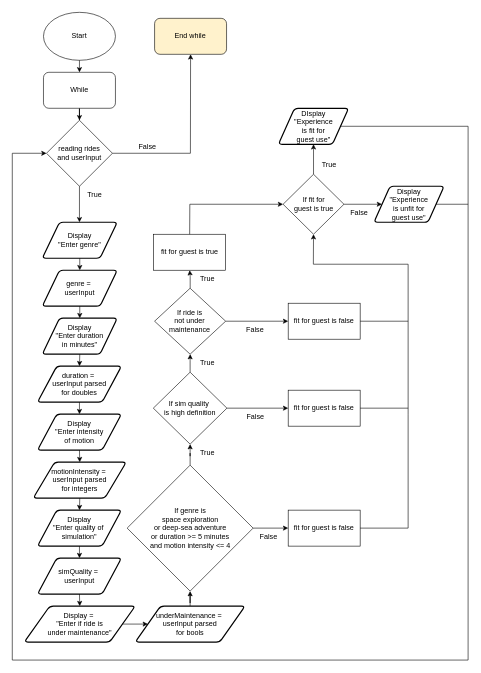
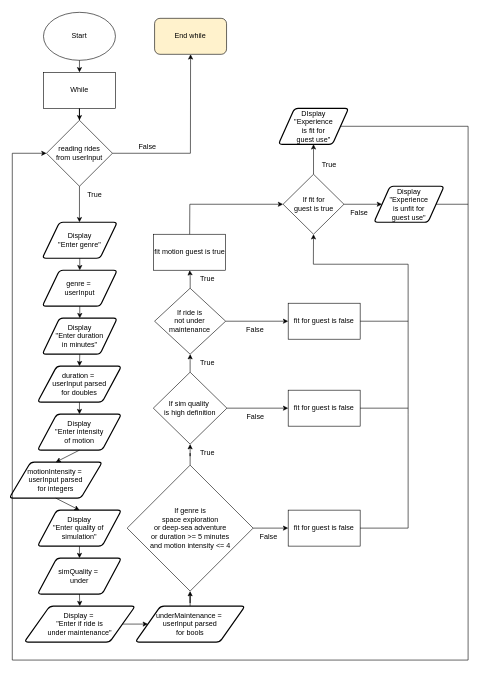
  <mxCell id="0" />
  <mxCell id="1" parent="0" />
  <mxCell id="2" value="Start" style="ellipse;whiteSpace=wrap;html=1;" vertex="1" parent="1"><mxGeometry x="72" width="120" height="80" as="geometry" y="20" /></mxCell>
  <mxCell id="3" value="" style="edgeStyle=orthogonalEdgeStyle;rounded=0;orthogonalLoop=1;jettySize=auto;html=1;" edge="1" parent="1" source="4" target="5"><mxGeometry relative="1" as="geometry" /></mxCell>
- <mxCell id="4" value="While" style="rounded=1;whiteSpace=wrap;html=1;" vertex="1" parent="1"><mxGeometry x="72" y="120" width="120" height="60" as="geometry" /></mxCell>
- <mxCell id="5" value="reading rides&lt;br&gt;and userInput" style="rhombus;whiteSpace=wrap;html=1;" vertex="1" parent="1"><mxGeometry x="77" y="200" width="110" height="110" as="geometry" /></mxCell>
+ <mxCell id="4" value="While" style="whiteSpace=wrap;html=1;rounded=0;" vertex="1" parent="1"><mxGeometry x="72" y="120" width="120" height="60" as="geometry" /></mxCell>
+ <mxCell id="5" value="reading rides&lt;br&gt;from userInput" style="rhombus;whiteSpace=wrap;html=1;" vertex="1" parent="1"><mxGeometry x="77" y="200" width="110" height="110" as="geometry" /></mxCell>
  <mxCell id="6" value="" style="endArrow=classic;html=1;rounded=0;exitX=0.5;exitY=1;exitDx=0;exitDy=0;entryX=0.5;entryY=0;entryDx=0;entryDy=0;" edge="1" parent="1" target="4"><mxGeometry width="50" height="50" relative="1" as="geometry"><mxPoint x="132" y="100" as="sourcePoint" /><mxPoint x="157" y="570" as="targetPoint" /></mxGeometry></mxCell>
  <mxCell id="7" value="" style="endArrow=classic;html=1;rounded=0;exitX=0.5;exitY=1;exitDx=0;exitDy=0;" edge="1" parent="1" source="5"><mxGeometry width="50" height="50" relative="1" as="geometry"><mxPoint x="107" y="620" as="sourcePoint" /><mxPoint x="132" y="370" as="targetPoint" /></mxGeometry></mxCell>
  <mxCell id="8" value="True" style="text;html=1;align=center;verticalAlign=middle;resizable=0;points=[];autosize=1;strokeColor=none;fillColor=none;" vertex="1" parent="1"><mxGeometry x="132" y="310" width="50" height="30" as="geometry" /></mxCell>
  <mxCell id="9" value="" style="endArrow=classic;html=1;rounded=0;exitX=1;exitY=0.5;exitDx=0;exitDy=0;entryX=0.5;entryY=1;entryDx=0;entryDy=0;" edge="1" parent="1" source="5" target="61"><mxGeometry width="50" height="50" relative="1" as="geometry"><mxPoint x="277" y="280" as="sourcePoint" /><mxPoint x="300" y="120" as="targetPoint" /><Array as="points"><mxPoint x="317" y="255" /></Array></mxGeometry></mxCell>
  <mxCell id="10" value="False" style="text;html=1;align=center;verticalAlign=middle;resizable=0;points=[];autosize=1;strokeColor=none;fillColor=none;" vertex="1" parent="1"><mxGeometry x="220" y="230" width="50" height="30" as="geometry" /></mxCell>
  <mxCell id="11" value="Display&lt;br&gt;&quot;Enter genre&quot;" style="shape=parallelogram;html=1;strokeWidth=2;perimeter=parallelogramPerimeter;whiteSpace=wrap;rounded=1;arcSize=12;size=0.23;" vertex="1" parent="1"><mxGeometry x="70" y="370" width="125" height="60" as="geometry" /></mxCell>
  <mxCell id="12" value="genre =&amp;nbsp;&lt;br&gt;userInput" style="shape=parallelogram;html=1;strokeWidth=2;perimeter=parallelogramPerimeter;whiteSpace=wrap;rounded=1;arcSize=12;size=0.23;" vertex="1" parent="1"><mxGeometry x="70" y="450" width="125" height="60" as="geometry" /></mxCell>
  <mxCell id="13" value="Display&lt;br&gt;&quot;Enter duration&lt;br&gt;in minutes&quot;" style="shape=parallelogram;html=1;strokeWidth=2;perimeter=parallelogramPerimeter;whiteSpace=wrap;rounded=1;arcSize=12;size=0.23;" vertex="1" parent="1"><mxGeometry x="70" y="530" width="125" height="60" as="geometry" /></mxCell>
  <mxCell id="14" value="duration =&amp;nbsp;&lt;br&gt;userInput parsed&lt;br&gt;for doubles" style="shape=parallelogram;html=1;strokeWidth=2;perimeter=parallelogramPerimeter;whiteSpace=wrap;rounded=1;arcSize=12;size=0.23;" vertex="1" parent="1"><mxGeometry x="62" y="610" width="140" height="60" as="geometry" /></mxCell>
  <mxCell id="15" value="Display&lt;br&gt;&quot;Enter intensity &lt;br&gt;of motion" style="shape=parallelogram;html=1;strokeWidth=2;perimeter=parallelogramPerimeter;whiteSpace=wrap;rounded=1;arcSize=12;size=0.23;" vertex="1" parent="1"><mxGeometry x="62" y="690" width="140" height="60" as="geometry" /></mxCell>
- <mxCell id="16" value="motionIntensity =&amp;nbsp;&lt;br&gt;userInput parsed&lt;br&gt;for integers" style="shape=parallelogram;html=1;strokeWidth=2;perimeter=parallelogramPerimeter;whiteSpace=wrap;rounded=1;arcSize=12;size=0.23;" vertex="1" parent="1"><mxGeometry x="55" y="770" width="155" height="60" as="geometry" /></mxCell>
+ <mxCell id="16" value="motionIntensity =&amp;nbsp;&lt;br&gt;userInput parsed&lt;br&gt;for integers" style="shape=parallelogram;html=1;strokeWidth=2;perimeter=parallelogramPerimeter;whiteSpace=wrap;rounded=1;arcSize=12;size=0.23;" vertex="1" parent="1"><mxGeometry x="15" y="770" width="155" height="60" as="geometry" /></mxCell>
  <mxCell id="17" value="Display&lt;br&gt;&quot;Enter quality of&amp;nbsp;&lt;br&gt;simulation&quot;" style="shape=parallelogram;html=1;strokeWidth=2;perimeter=parallelogramPerimeter;whiteSpace=wrap;rounded=1;arcSize=12;size=0.23;" vertex="1" parent="1"><mxGeometry x="62" y="850" width="140" height="60" as="geometry" /></mxCell>
- <mxCell id="18" value="simQuality =&amp;nbsp;&lt;br&gt;userInput" style="shape=parallelogram;html=1;strokeWidth=2;perimeter=parallelogramPerimeter;whiteSpace=wrap;rounded=1;arcSize=12;size=0.23;" vertex="1" parent="1"><mxGeometry x="62" y="930" width="140" height="60" as="geometry" /></mxCell>
+ <mxCell id="18" value="simQuality =&amp;nbsp;&lt;br&gt;under" style="shape=parallelogram;html=1;strokeWidth=2;perimeter=parallelogramPerimeter;whiteSpace=wrap;rounded=1;arcSize=12;size=0.23;" vertex="1" parent="1"><mxGeometry x="62" y="930" width="140" height="60" as="geometry" /></mxCell>
  <mxCell id="19" value="Display =&amp;nbsp;&lt;br&gt;&quot;Enter if ride is&lt;br&gt;under maintenance&quot;" style="shape=parallelogram;html=1;strokeWidth=2;perimeter=parallelogramPerimeter;whiteSpace=wrap;rounded=1;arcSize=12;size=0.23;" vertex="1" parent="1"><mxGeometry x="40" y="1010" width="185" height="60" as="geometry" /></mxCell>
  <mxCell id="20" value="" style="edgeStyle=orthogonalEdgeStyle;rounded=0;orthogonalLoop=1;jettySize=auto;html=1;" edge="1" parent="1" source="21" target="33"><mxGeometry relative="1" as="geometry" /></mxCell>
  <mxCell id="21" value="underMaintenance =&amp;nbsp;&lt;br&gt;userInput parsed&lt;br&gt;for bools" style="shape=parallelogram;html=1;strokeWidth=2;perimeter=parallelogramPerimeter;whiteSpace=wrap;rounded=1;arcSize=12;size=0.23;" vertex="1" parent="1"><mxGeometry x="225" y="1010" width="183" height="60" as="geometry" /></mxCell>
  <mxCell id="22" value="" style="endArrow=classic;html=1;rounded=0;exitX=0.5;exitY=1;exitDx=0;exitDy=0;entryX=0.5;entryY=0;entryDx=0;entryDy=0;" edge="1" parent="1" source="11" target="12"><mxGeometry width="50" height="50" relative="1" as="geometry"><mxPoint x="440" y="620" as="sourcePoint" /><mxPoint x="490" y="570" as="targetPoint" /></mxGeometry></mxCell>
  <mxCell id="23" value="" style="endArrow=classic;html=1;rounded=0;exitX=0.5;exitY=1;exitDx=0;exitDy=0;entryX=0.5;entryY=0;entryDx=0;entryDy=0;" edge="1" parent="1" source="12" target="13"><mxGeometry width="50" height="50" relative="1" as="geometry"><mxPoint x="143" y="440" as="sourcePoint" /><mxPoint x="143" y="460" as="targetPoint" /></mxGeometry></mxCell>
  <mxCell id="24" value="" style="endArrow=classic;html=1;rounded=0;exitX=0.5;exitY=1;exitDx=0;exitDy=0;entryX=0.5;entryY=0;entryDx=0;entryDy=0;" edge="1" parent="1" source="13" target="14"><mxGeometry width="50" height="50" relative="1" as="geometry"><mxPoint x="153" y="450" as="sourcePoint" /><mxPoint x="153" y="470" as="targetPoint" /></mxGeometry></mxCell>
  <mxCell id="25" value="" style="endArrow=classic;html=1;rounded=0;exitX=0.5;exitY=1;exitDx=0;exitDy=0;entryX=0.5;entryY=0;entryDx=0;entryDy=0;" edge="1" parent="1" source="14" target="15"><mxGeometry width="50" height="50" relative="1" as="geometry"><mxPoint x="130" y="680" as="sourcePoint" /><mxPoint x="170" y="680" as="targetPoint" /></mxGeometry></mxCell>
  <mxCell id="26" value="" style="endArrow=classic;html=1;rounded=0;exitX=0.5;exitY=1;exitDx=0;exitDy=0;entryX=0.5;entryY=0;entryDx=0;entryDy=0;" edge="1" parent="1" source="15" target="16"><mxGeometry width="50" height="50" relative="1" as="geometry"><mxPoint x="290" y="750" as="sourcePoint" /><mxPoint x="290" y="770" as="targetPoint" /></mxGeometry></mxCell>
  <mxCell id="27" value="" style="endArrow=classic;html=1;rounded=0;exitX=0.5;exitY=1;exitDx=0;exitDy=0;entryX=0.5;entryY=0;entryDx=0;entryDy=0;" edge="1" parent="1" source="16" target="17"><mxGeometry width="50" height="50" relative="1" as="geometry"><mxPoint x="280" y="830" as="sourcePoint" /><mxPoint x="280" y="850" as="targetPoint" /></mxGeometry></mxCell>
  <mxCell id="28" value="" style="endArrow=classic;html=1;rounded=0;exitX=0.5;exitY=1;exitDx=0;exitDy=0;entryX=0.5;entryY=0;entryDx=0;entryDy=0;" edge="1" parent="1" source="17" target="18"><mxGeometry width="50" height="50" relative="1" as="geometry"><mxPoint x="290" y="910" as="sourcePoint" /><mxPoint x="290" y="930" as="targetPoint" /></mxGeometry></mxCell>
  <mxCell id="29" value="" style="endArrow=classic;html=1;rounded=0;exitX=0.5;exitY=1;exitDx=0;exitDy=0;entryX=0.5;entryY=0;entryDx=0;entryDy=0;" edge="1" parent="1" source="18" target="19"><mxGeometry width="50" height="50" relative="1" as="geometry"><mxPoint x="290" y="950" as="sourcePoint" /><mxPoint x="290" y="970" as="targetPoint" /></mxGeometry></mxCell>
  <mxCell id="30" value="" style="endArrow=classic;html=1;rounded=0;exitX=1;exitY=0.5;exitDx=0;exitDy=0;entryX=0;entryY=0.5;entryDx=0;entryDy=0;" edge="1" parent="1" source="19" target="21"><mxGeometry width="50" height="50" relative="1" as="geometry"><mxPoint x="260" y="960" as="sourcePoint" /><mxPoint x="260" y="980" as="targetPoint" /></mxGeometry></mxCell>
  <mxCell id="31" value="" style="edgeStyle=orthogonalEdgeStyle;rounded=0;orthogonalLoop=1;jettySize=auto;html=1;" edge="1" parent="1" source="33" target="36"><mxGeometry relative="1" as="geometry" /></mxCell>
  <mxCell id="32" value="" style="edgeStyle=orthogonalEdgeStyle;rounded=0;orthogonalLoop=1;jettySize=auto;html=1;" edge="1" parent="1" source="33" target="48"><mxGeometry relative="1" as="geometry" /></mxCell>
  <mxCell id="33" value="If genre is &lt;br&gt;space exploration &lt;br&gt;or deep-sea adventure &lt;br&gt;or duration &amp;gt;= 5 minutes &lt;br&gt;and motion intensity &amp;lt;= 4" style="rhombus;whiteSpace=wrap;html=1;" vertex="1" parent="1"><mxGeometry x="211.5" y="775" width="210" height="210" as="geometry" /></mxCell>
  <mxCell id="34" value="" style="edgeStyle=orthogonalEdgeStyle;rounded=0;orthogonalLoop=1;jettySize=auto;html=1;" edge="1" parent="1" source="36" target="41"><mxGeometry relative="1" as="geometry" /></mxCell>
  <mxCell id="35" value="" style="edgeStyle=orthogonalEdgeStyle;rounded=0;orthogonalLoop=1;jettySize=auto;html=1;" edge="1" parent="1" source="36" target="45"><mxGeometry relative="1" as="geometry" /></mxCell>
  <mxCell id="36" value="If sim quality&amp;nbsp;&lt;br&gt;is high definition" style="rhombus;whiteSpace=wrap;html=1;" vertex="1" parent="1"><mxGeometry x="255.13" y="620" width="122.75" height="120" as="geometry" /></mxCell>
  <mxCell id="37" value="True" style="text;html=1;align=center;verticalAlign=middle;resizable=0;points=[];autosize=1;strokeColor=none;fillColor=none;" vertex="1" parent="1"><mxGeometry x="320" y="740" width="50" height="30" as="geometry" /></mxCell>
  <mxCell id="38" value="False" style="text;html=1;align=center;verticalAlign=middle;resizable=0;points=[];autosize=1;strokeColor=none;fillColor=none;" vertex="1" parent="1"><mxGeometry x="421.5" y="880" width="50" height="30" as="geometry" /></mxCell>
  <mxCell id="39" value="" style="edgeStyle=orthogonalEdgeStyle;rounded=0;orthogonalLoop=1;jettySize=auto;html=1;" edge="1" parent="1" source="41" target="43"><mxGeometry relative="1" as="geometry" /></mxCell>
  <mxCell id="40" value="" style="edgeStyle=orthogonalEdgeStyle;rounded=0;orthogonalLoop=1;jettySize=auto;html=1;" edge="1" parent="1" source="41" target="44"><mxGeometry relative="1" as="geometry" /></mxCell>
  <mxCell id="41" value="If ride is&lt;br&gt;not under&lt;br&gt;maintenance" style="rhombus;whiteSpace=wrap;html=1;" vertex="1" parent="1"><mxGeometry x="257.26" y="480" width="118.49" height="110" as="geometry" /></mxCell>
  <mxCell id="42" value="True" style="text;html=1;align=center;verticalAlign=middle;resizable=0;points=[];autosize=1;strokeColor=none;fillColor=none;" vertex="1" parent="1"><mxGeometry x="320" y="590" width="50" height="30" as="geometry" /></mxCell>
- <mxCell id="43" value="fit for guest is true" style="whiteSpace=wrap;html=1;" vertex="1" parent="1"><mxGeometry x="255.75" y="390" width="120" height="60" as="geometry" /></mxCell>
+ <mxCell id="43" value="fit motion guest is true" style="whiteSpace=wrap;html=1;" vertex="1" parent="1"><mxGeometry x="255.75" y="390" width="120" height="60" as="geometry" /></mxCell>
  <mxCell id="44" value="fit for guest is false" style="whiteSpace=wrap;html=1;" vertex="1" parent="1"><mxGeometry x="480" y="505" width="120" height="60" as="geometry" /></mxCell>
  <mxCell id="45" value="fit for guest is false" style="whiteSpace=wrap;html=1;" vertex="1" parent="1"><mxGeometry x="480" y="650" width="120" height="60" as="geometry" /></mxCell>
  <mxCell id="46" value="False" style="text;strokeColor=none;align=center;fillColor=none;html=1;verticalAlign=middle;whiteSpace=wrap;rounded=0;" vertex="1" parent="1"><mxGeometry x="395" y="535" width="60" height="30" as="geometry" /></mxCell>
  <mxCell id="47" value="False" style="text;html=1;align=center;verticalAlign=middle;resizable=0;points=[];autosize=1;strokeColor=none;fillColor=none;" vertex="1" parent="1"><mxGeometry x="400" y="680" width="50" height="30" as="geometry" /></mxCell>
  <mxCell id="48" value="fit for guest is false" style="whiteSpace=wrap;html=1;" vertex="1" parent="1"><mxGeometry x="480" y="850" width="120" height="60" as="geometry" /></mxCell>
  <mxCell id="49" value="If fit for &lt;br&gt;guest is true" style="rhombus;whiteSpace=wrap;html=1;" vertex="1" parent="1"><mxGeometry x="471.5" y="290" width="101.5" height="100" as="geometry" /></mxCell>
  <mxCell id="50" value="" style="endArrow=classic;html=1;rounded=0;exitX=1;exitY=0.5;exitDx=0;exitDy=0;entryX=0.5;entryY=1;entryDx=0;entryDy=0;" edge="1" parent="1" source="48" target="49"><mxGeometry width="50" height="50" relative="1" as="geometry"><mxPoint x="750" y="660" as="sourcePoint" /><mxPoint x="620" y="330" as="targetPoint" /><Array as="points"><mxPoint x="680" y="880" /><mxPoint x="680" y="690" /><mxPoint x="680" y="440" /><mxPoint x="522" y="440" /></Array></mxGeometry></mxCell>
  <mxCell id="51" value="" style="endArrow=none;html=1;rounded=0;exitX=1;exitY=0.5;exitDx=0;exitDy=0;" edge="1" parent="1" source="44"><mxGeometry width="50" height="50" relative="1" as="geometry"><mxPoint x="470" y="630" as="sourcePoint" /><mxPoint x="680" y="535" as="targetPoint" /></mxGeometry></mxCell>
  <mxCell id="52" value="" style="endArrow=none;html=1;rounded=0;exitX=1;exitY=0.5;exitDx=0;exitDy=0;" edge="1" parent="1" source="45"><mxGeometry width="50" height="50" relative="1" as="geometry"><mxPoint x="470" y="630" as="sourcePoint" /><mxPoint x="680" y="680" as="targetPoint" /></mxGeometry></mxCell>
  <mxCell id="53" value="" style="endArrow=classic;html=1;rounded=0;entryX=0;entryY=0.5;entryDx=0;entryDy=0;exitX=0.5;exitY=0;exitDx=0;exitDy=0;" edge="1" parent="1" source="43" target="49"><mxGeometry width="50" height="50" relative="1" as="geometry"><mxPoint x="300" y="360" as="sourcePoint" /><mxPoint x="350" y="290" as="targetPoint" /><Array as="points"><mxPoint x="316" y="340" /></Array></mxGeometry></mxCell>
  <mxCell id="54" value="" style="endArrow=classic;html=1;rounded=0;exitX=0.5;exitY=0;exitDx=0;exitDy=0;entryX=0.5;entryY=1;entryDx=0;entryDy=0;" edge="1" parent="1" source="49" target="59"><mxGeometry width="50" height="50" relative="1" as="geometry"><mxPoint x="500" y="250" as="sourcePoint" /><mxPoint x="522" y="230" as="targetPoint" /></mxGeometry></mxCell>
  <mxCell id="55" value="" style="endArrow=classic;html=1;rounded=0;exitX=1;exitY=0.5;exitDx=0;exitDy=0;entryX=0;entryY=0.5;entryDx=0;entryDy=0;" edge="1" parent="1" source="49" target="60"><mxGeometry width="50" height="50" relative="1" as="geometry"><mxPoint x="620" y="330" as="sourcePoint" /><mxPoint x="650" y="340" as="targetPoint" /></mxGeometry></mxCell>
  <mxCell id="56" value="False" style="text;html=1;align=center;verticalAlign=middle;resizable=0;points=[];autosize=1;strokeColor=none;fillColor=none;" vertex="1" parent="1"><mxGeometry x="573" y="340" width="50" height="30" as="geometry" /></mxCell>
  <mxCell id="57" value="True" style="text;html=1;align=center;verticalAlign=middle;resizable=0;points=[];autosize=1;strokeColor=none;fillColor=none;" vertex="1" parent="1"><mxGeometry x="320" y="450" width="50" height="30" as="geometry" /></mxCell>
  <mxCell id="58" value="True" style="text;html=1;align=center;verticalAlign=middle;resizable=0;points=[];autosize=1;strokeColor=none;fillColor=none;" vertex="1" parent="1"><mxGeometry x="523" y="260" width="50" height="30" as="geometry" /></mxCell>
  <mxCell id="59" value="DIsplay&lt;br&gt;&quot;Experience&lt;br&gt;is fit for&lt;br&gt;guest use&quot;" style="shape=parallelogram;html=1;strokeWidth=2;perimeter=parallelogramPerimeter;whiteSpace=wrap;rounded=1;arcSize=12;size=0.23;" vertex="1" parent="1"><mxGeometry x="463.75" y="180" width="117" height="60" as="geometry" /></mxCell>
  <mxCell id="60" value="Display&lt;br&gt;&quot;Experience &lt;br&gt;is unfit for &lt;br&gt;guest use&quot;" style="shape=parallelogram;html=1;strokeWidth=2;perimeter=parallelogramPerimeter;whiteSpace=wrap;rounded=1;arcSize=12;size=0.23;" vertex="1" parent="1"><mxGeometry x="623" y="310" width="117" height="60" as="geometry" /></mxCell>
  <mxCell id="61" value="End while" style="rounded=1;whiteSpace=wrap;html=1;fillColor=#fff2cc;" vertex="1" parent="1"><mxGeometry x="257.26" y="30" width="120" height="60" as="geometry" /></mxCell>
  <mxCell id="62" value="" style="endArrow=classic;html=1;rounded=0;entryX=0;entryY=0.5;entryDx=0;entryDy=0;" edge="1" parent="1" target="5"><mxGeometry width="50" height="50" relative="1" as="geometry"><mxPoint x="20" y="1100" as="sourcePoint" /><mxPoint x="20" y="250" as="targetPoint" /><Array as="points"><mxPoint x="20" y="255" /></Array></mxGeometry></mxCell>
  <mxCell id="63" value="" style="endArrow=none;html=1;rounded=0;" edge="1" parent="1"><mxGeometry width="50" height="50" relative="1" as="geometry"><mxPoint x="20" y="1100" as="sourcePoint" /><mxPoint x="780" y="1100" as="targetPoint" /><Array as="points"><mxPoint x="260" y="1100" /></Array></mxGeometry></mxCell>
  <mxCell id="64" value="" style="endArrow=none;html=1;rounded=0;" edge="1" parent="1"><mxGeometry width="50" height="50" relative="1" as="geometry"><mxPoint x="780" y="1100" as="sourcePoint" /><mxPoint x="780" y="210" as="targetPoint" /></mxGeometry></mxCell>
  <mxCell id="65" value="" style="endArrow=none;html=1;rounded=0;exitX=1;exitY=0.5;exitDx=0;exitDy=0;" edge="1" parent="1" source="60"><mxGeometry width="50" height="50" relative="1" as="geometry"><mxPoint x="410" y="630" as="sourcePoint" /><mxPoint x="780" y="340" as="targetPoint" /></mxGeometry></mxCell>
  <mxCell id="66" value="" style="endArrow=none;html=1;rounded=0;exitX=1;exitY=0.5;exitDx=0;exitDy=0;" edge="1" parent="1" source="59"><mxGeometry width="50" height="50" relative="1" as="geometry"><mxPoint x="410" y="630" as="sourcePoint" /><mxPoint x="780" y="210" as="targetPoint" /></mxGeometry></mxCell>
